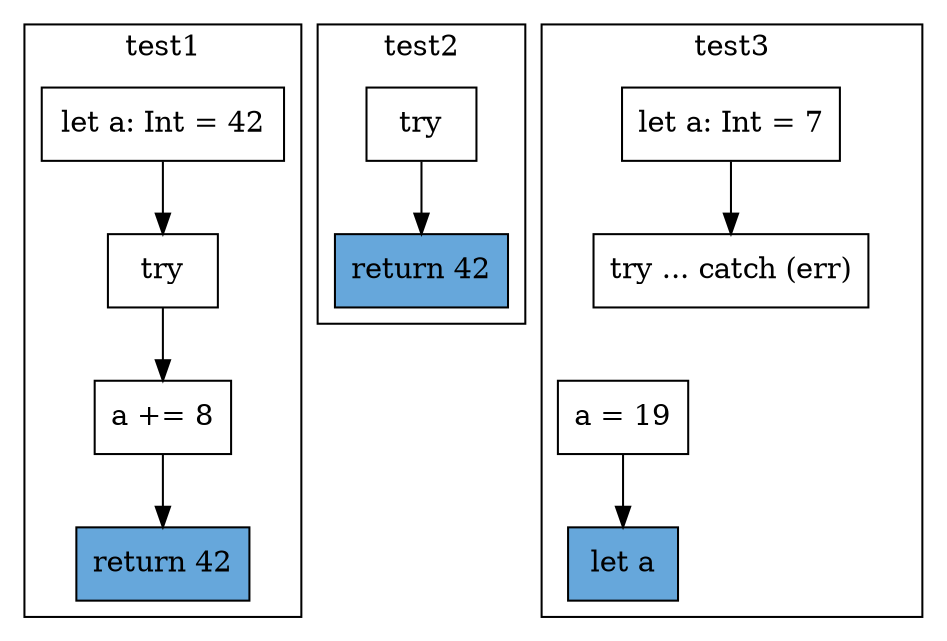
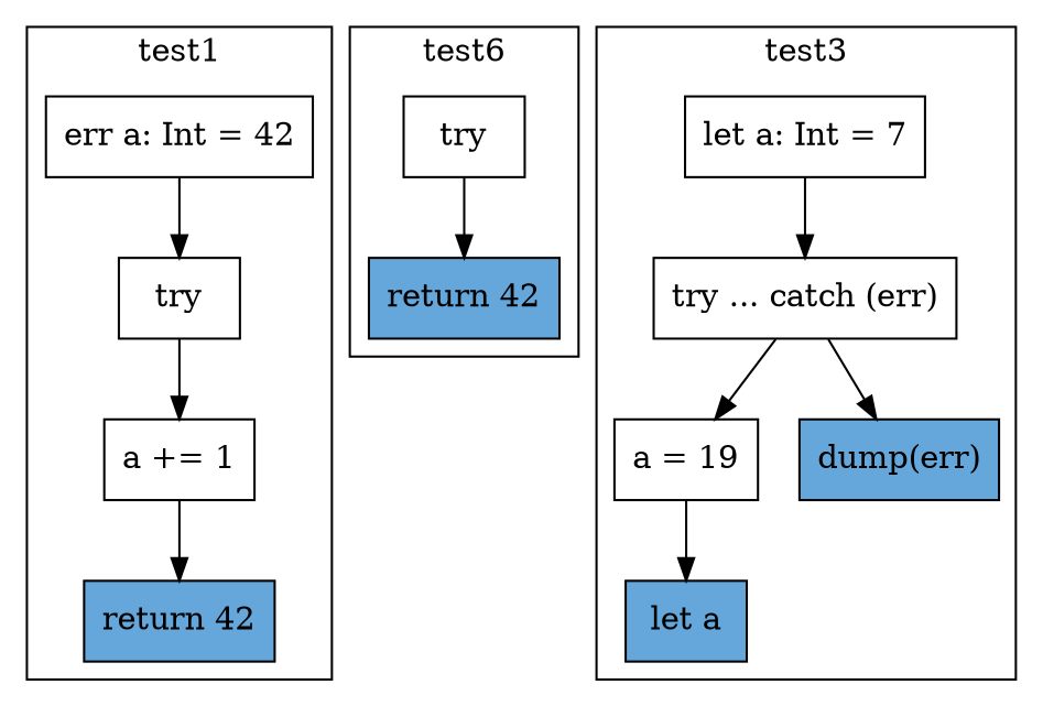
  digraph {
    node [shape=box]
-   n1 [label="let a: Int = 42"]
+   n1 [label="err a: Int = 42"]
    n2 [label=try]
-   n3 [label="a += 8"]
+   n3 [label="a += 1"]
    n4 [fillcolor="#66A7DB" label="return 42" style=filled]
    n5 [label=try]
    n6 [fillcolor="#66A7DB" label="return 42" style=filled]
    n7 [label="let a: Int = 7"]
    n8 [label="try ... catch (err)"]
    n9 [label="a = 19"]
+   n10 [fillcolor="#66A7DB" label="dump(err)" style=filled]
    n11 [fillcolor="#66A7DB" label="let a" style=filled]
    subgraph cluster_1 {
      label=test1
      n1
      n2
      n3
      n4
    }
    subgraph cluster_2 {
-     label=test2
+     label=test6
      n5
      n6
    }
    subgraph cluster_3 {
      label=test3
      n7
      n8
      n9
+     n10
      n11
    }
    n1 -> n2
    n2 -> n3
    n3 -> n4
    n5 -> n6
    n7 -> n8
+   n8 -> n9
+   n8 -> n10
    n9 -> n11
  }
